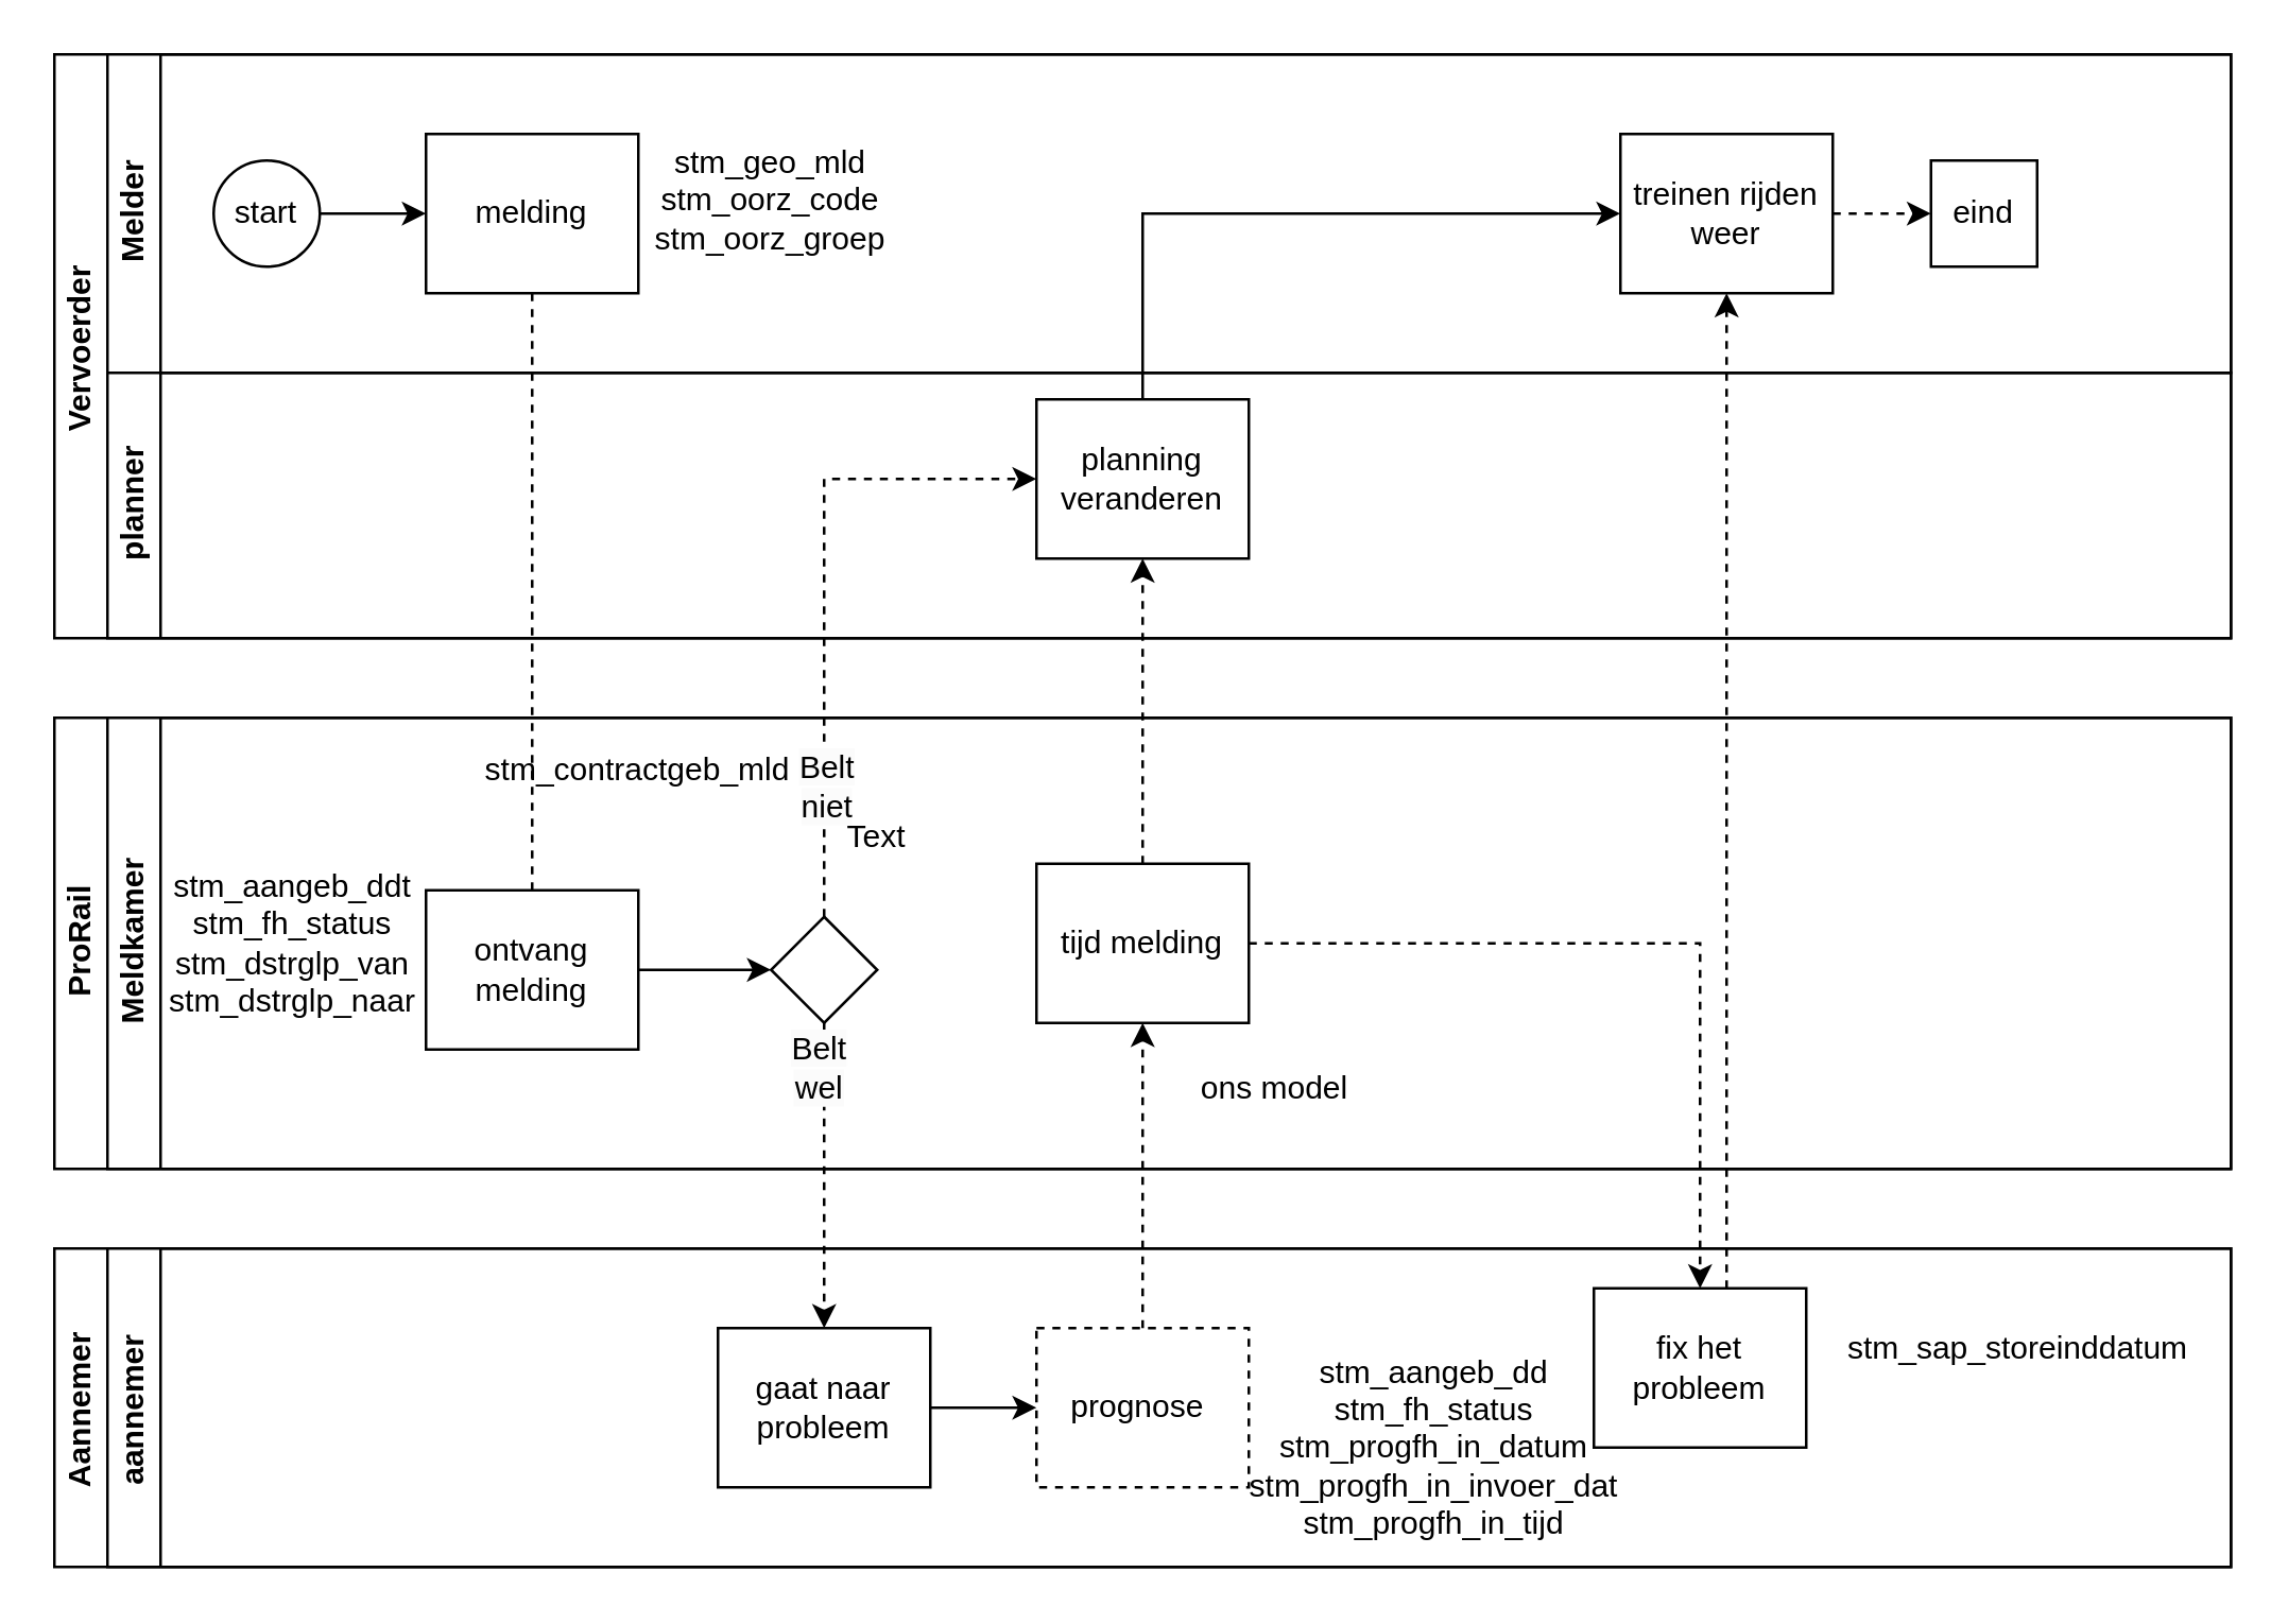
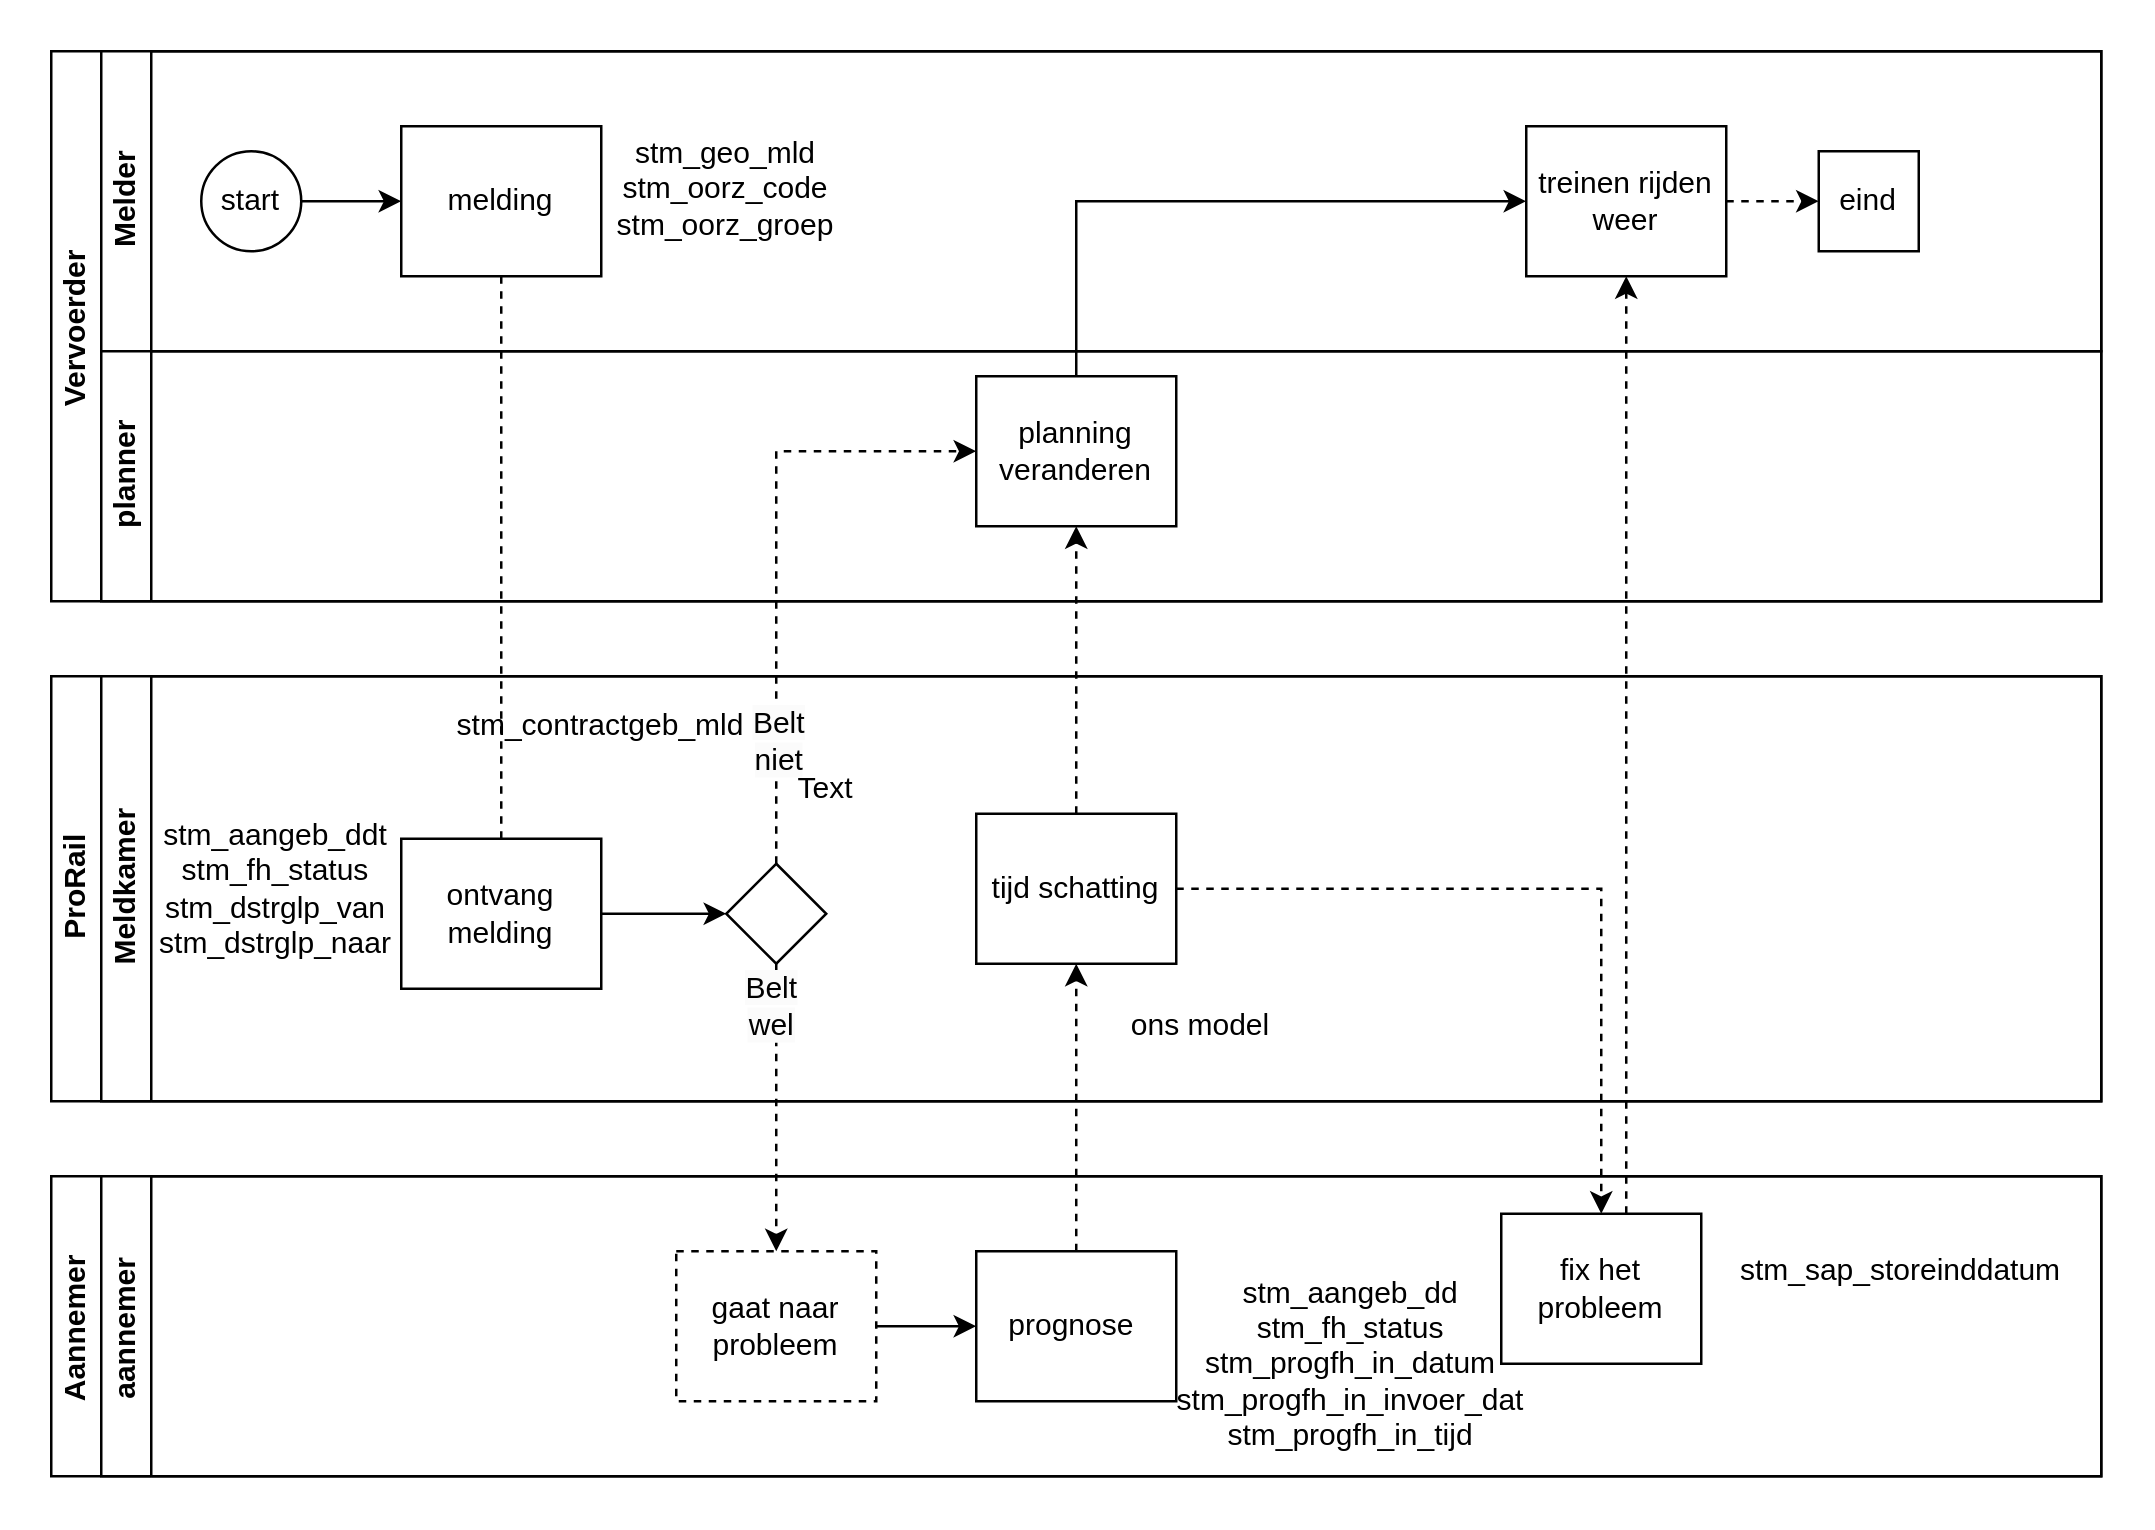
  <mxCell id="0" />
  <mxCell id="1" parent="0" />
  <mxCell id="2" value="Vervoerder&amp;nbsp;" style="swimlane;html=1;childLayout=stackLayout;resizeParent=1;resizeParentMax=0;horizontal=0;startSize=20;horizontalStack=0;" parent="1" vertex="1"><mxGeometry x="20" y="20" width="820" height="220" as="geometry" /></mxCell>
  <mxCell id="3" value="" style="edgeStyle=orthogonalEdgeStyle;rounded=0;orthogonalLoop=1;jettySize=auto;html=1;dashed=1;endArrow=none;endFill=0;" parent="2" source="7" edge="1"><mxGeometry relative="1" as="geometry"><mxPoint x="180" y="335" as="targetPoint" /></mxGeometry></mxCell>
  <mxCell id="4" value="Melder" style="swimlane;html=1;startSize=20;horizontal=0;" parent="2" vertex="1"><mxGeometry x="20" width="800" height="120" as="geometry" /></mxCell>
  <mxCell id="5" value="" style="edgeStyle=orthogonalEdgeStyle;rounded=0;orthogonalLoop=1;jettySize=auto;html=1;" parent="4" source="6" target="7" edge="1"><mxGeometry relative="1" as="geometry" /></mxCell>
  <mxCell id="6" value="start" style="ellipse;whiteSpace=wrap;html=1;" parent="4" vertex="1"><mxGeometry x="40" y="40" width="40" height="40" as="geometry" /></mxCell>
  <mxCell id="7" value="melding" style="rounded=0;whiteSpace=wrap;html=1;fontFamily=Helvetica;fontSize=12;fontColor=#000000;align=center;" parent="4" vertex="1"><mxGeometry x="120" y="30" width="80" height="60" as="geometry" /></mxCell>
  <mxCell id="8" value="eind" style="whiteSpace=wrap;html=1;rounded=0;" parent="4" vertex="1"><mxGeometry x="687" y="40" width="40" height="40" as="geometry" /></mxCell>
  <mxCell id="9" value="" style="edgeStyle=orthogonalEdgeStyle;rounded=0;orthogonalLoop=1;jettySize=auto;html=1;dashed=1;" parent="4" source="10" target="8" edge="1"><mxGeometry relative="1" as="geometry" /></mxCell>
  <mxCell id="10" value="treinen rijden weer" style="rounded=0;whiteSpace=wrap;html=1;fontFamily=Helvetica;fontSize=12;fontColor=#000000;align=center;" parent="4" vertex="1"><mxGeometry x="570" y="30" width="80" height="60" as="geometry" /></mxCell>
  <mxCell id="11" value="stm_geo_mld&lt;div&gt;stm_oorz_code&lt;/div&gt;&lt;div&gt;stm_oorz_groep&lt;/div&gt;" style="text;html=1;align=center;verticalAlign=middle;whiteSpace=wrap;rounded=0;" parent="4" vertex="1"><mxGeometry x="220" y="40" width="60" height="30" as="geometry" /></mxCell>
  <mxCell id="12" value="planner" style="swimlane;html=1;startSize=20;horizontal=0;" parent="2" vertex="1"><mxGeometry x="20" y="120" width="800" height="100" as="geometry" /></mxCell>
  <mxCell id="13" value="planning veranderen" style="rounded=0;whiteSpace=wrap;html=1;fontFamily=Helvetica;fontSize=12;fontColor=#000000;align=center;" parent="12" vertex="1"><mxGeometry x="350" y="10" width="80" height="60" as="geometry" /></mxCell>
  <mxCell id="14" style="edgeStyle=orthogonalEdgeStyle;rounded=0;orthogonalLoop=1;jettySize=auto;html=1;entryX=0;entryY=0.5;entryDx=0;entryDy=0;exitX=0.5;exitY=0;exitDx=0;exitDy=0;" parent="2" source="13" target="10" edge="1"><mxGeometry relative="1" as="geometry"><mxPoint x="410" y="60" as="targetPoint" /></mxGeometry></mxCell>
  <mxCell id="15" value="ProRail" style="swimlane;childLayout=stackLayout;resizeParent=1;resizeParentMax=0;horizontal=0;startSize=20;horizontalStack=0;html=1;" parent="1" vertex="1"><mxGeometry x="20" y="270" width="820" height="170" as="geometry" /></mxCell>
  <mxCell id="16" value="Meldkamer" style="swimlane;startSize=20;horizontal=0;html=1;" parent="15" vertex="1"><mxGeometry x="20" width="800" height="170" as="geometry" /></mxCell>
  <mxCell id="17" value="" style="edgeStyle=orthogonalEdgeStyle;rounded=0;orthogonalLoop=1;jettySize=auto;html=1;entryX=0;entryY=0.5;entryDx=0;entryDy=0;" parent="16" source="18" target="19" edge="1"><mxGeometry relative="1" as="geometry" /></mxCell>
  <mxCell id="18" value="ontvang melding" style="rounded=0;whiteSpace=wrap;html=1;fontFamily=Helvetica;fontSize=12;fontColor=#000000;align=center;" parent="16" vertex="1"><mxGeometry x="120" y="65" width="80" height="60" as="geometry" /></mxCell>
  <mxCell id="19" value="" style="rhombus;whiteSpace=wrap;html=1;fontFamily=Helvetica;fontSize=12;fontColor=#000000;align=center;" parent="16" vertex="1"><mxGeometry x="250" y="75" width="40" height="40" as="geometry" /></mxCell>
- <mxCell id="20" value="tijd melding" style="rounded=0;whiteSpace=wrap;html=1;fontFamily=Helvetica;fontSize=12;fontColor=#000000;align=center;" parent="16" vertex="1"><mxGeometry x="350" y="55" width="80" height="60" as="geometry" /></mxCell>
+ <mxCell id="20" value="tijd schatting" style="rounded=0;whiteSpace=wrap;html=1;fontFamily=Helvetica;fontSize=12;fontColor=#000000;align=center;" parent="16" vertex="1"><mxGeometry x="350" y="55" width="80" height="60" as="geometry" /></mxCell>
  <mxCell id="21" value="ons model" style="text;html=1;align=center;verticalAlign=middle;whiteSpace=wrap;rounded=0;" parent="16" vertex="1"><mxGeometry x="410" y="125" width="60" height="30" as="geometry" /></mxCell>
  <mxCell id="22" value="&lt;div&gt;stm_aangeb_ddt&lt;br&gt;&lt;/div&gt;&lt;div&gt;stm_fh_status&lt;br&gt;&lt;/div&gt;&lt;div&gt;&lt;div&gt;stm_dstrglp_van&lt;/div&gt;&lt;div&gt;stm_dstrglp_naar&lt;/div&gt;&lt;/div&gt;" style="text;html=1;align=center;verticalAlign=middle;whiteSpace=wrap;rounded=0;" parent="16" vertex="1"><mxGeometry x="40" y="70" width="60" height="30" as="geometry" /></mxCell>
  <mxCell id="23" value="stm_contractgeb_mld" style="text;html=1;align=center;verticalAlign=middle;whiteSpace=wrap;rounded=0;" parent="16" vertex="1"><mxGeometry x="170" y="5" width="60" height="30" as="geometry" /></mxCell>
  <mxCell id="24" value="Aannemer&amp;nbsp;" style="swimlane;childLayout=stackLayout;resizeParent=1;resizeParentMax=0;horizontal=0;startSize=20;horizontalStack=0;html=1;" parent="1" vertex="1"><mxGeometry x="20" y="470" width="820" height="120" as="geometry" /></mxCell>
  <mxCell id="25" value="aannemer&amp;nbsp;" style="swimlane;startSize=20;horizontal=0;html=1;" parent="24" vertex="1"><mxGeometry x="20" width="800" height="120" as="geometry" /></mxCell>
- <mxCell id="26" value="gaat naar probleem" style="rounded=0;whiteSpace=wrap;html=1;fontFamily=Helvetica;fontSize=12;fontColor=#000000;align=center;" parent="25" vertex="1"><mxGeometry x="230" y="30" width="80" height="60" as="geometry" /></mxCell>
+ <mxCell id="26" value="gaat naar probleem" style="rounded=0;whiteSpace=wrap;html=1;fontFamily=Helvetica;fontSize=12;fontColor=#000000;align=center;dashed=1;" parent="25" vertex="1"><mxGeometry x="230" y="30" width="80" height="60" as="geometry" /></mxCell>
  <mxCell id="27" value="fix het probleem" style="rounded=0;whiteSpace=wrap;html=1;fontFamily=Helvetica;fontSize=12;fontColor=#000000;align=center;" parent="25" vertex="1"><mxGeometry x="560" y="15" width="80" height="60" as="geometry" /></mxCell>
- <mxCell id="28" value="prognose&amp;nbsp;" style="rounded=0;whiteSpace=wrap;html=1;fontFamily=Helvetica;fontSize=12;fontColor=#000000;align=center;dashed=1;" parent="25" vertex="1"><mxGeometry x="350" y="30" width="80" height="60" as="geometry" /></mxCell>
+ <mxCell id="28" value="prognose&amp;nbsp;" style="rounded=0;whiteSpace=wrap;html=1;fontFamily=Helvetica;fontSize=12;fontColor=#000000;align=center;" parent="25" vertex="1"><mxGeometry x="350" y="30" width="80" height="60" as="geometry" /></mxCell>
  <mxCell id="29" value="" style="edgeStyle=orthogonalEdgeStyle;rounded=0;orthogonalLoop=1;jettySize=auto;html=1;" parent="25" source="26" target="28" edge="1"><mxGeometry relative="1" as="geometry" /></mxCell>
  <mxCell id="30" value="&lt;div&gt;&lt;span style=&quot;background-color: initial;&quot;&gt;stm_aangeb_dd&lt;/span&gt;&lt;br&gt;&lt;/div&gt;&lt;div&gt;stm_fh_status&lt;/div&gt;&lt;div&gt;stm_progfh_in_datum&lt;br&gt;&lt;/div&gt;&lt;div&gt;stm_progfh_in_invoer_dat&lt;br&gt;&lt;/div&gt;&lt;div&gt;stm_progfh_in_tijd&lt;/div&gt;" style="text;html=1;align=center;verticalAlign=middle;whiteSpace=wrap;rounded=0;" parent="25" vertex="1"><mxGeometry x="470" y="60" width="60" height="30" as="geometry" /></mxCell>
  <mxCell id="31" value="stm_sap_storeinddatum&lt;div&gt;&lt;br&gt;&lt;/div&gt;" style="text;html=1;align=center;verticalAlign=middle;whiteSpace=wrap;rounded=0;" parent="25" vertex="1"><mxGeometry x="690" y="30" width="60" height="30" as="geometry" /></mxCell>
  <mxCell id="32" value="" style="edgeStyle=orthogonalEdgeStyle;rounded=0;orthogonalLoop=1;jettySize=auto;html=1;entryX=0;entryY=0.5;entryDx=0;entryDy=0;dashed=1;" parent="1" source="19" target="13" edge="1"><mxGeometry relative="1" as="geometry"><mxPoint x="310" y="180" as="targetPoint" /><Array as="points"><mxPoint x="310" y="180" /></Array></mxGeometry></mxCell>
  <mxCell id="33" value="&lt;span style=&quot;font-size: 12px; text-wrap: wrap; background-color: rgb(251, 251, 251);&quot;&gt;Belt niet&lt;/span&gt;" style="edgeLabel;html=1;align=center;verticalAlign=middle;resizable=0;points=[];" parent="32" vertex="1" connectable="0"><mxGeometry x="-0.382" relative="1" as="geometry"><mxPoint y="26" as="offset" /></mxGeometry></mxCell>
  <mxCell id="34" style="edgeStyle=orthogonalEdgeStyle;rounded=0;orthogonalLoop=1;jettySize=auto;html=1;dashed=1;entryX=0.5;entryY=0;entryDx=0;entryDy=0;" parent="1" source="19" target="26" edge="1"><mxGeometry relative="1" as="geometry"><mxPoint x="310" y="490" as="targetPoint" /></mxGeometry></mxCell>
  <mxCell id="35" value="&lt;span style=&quot;font-size: 12px; text-wrap: wrap; background-color: rgb(251, 251, 251);&quot;&gt;Belt wel&lt;/span&gt;" style="edgeLabel;html=1;align=center;verticalAlign=middle;resizable=0;points=[];" parent="34" vertex="1" connectable="0"><mxGeometry x="-0.726" y="-3" relative="1" as="geometry"><mxPoint as="offset" /></mxGeometry></mxCell>
  <mxCell id="36" style="edgeStyle=orthogonalEdgeStyle;rounded=0;orthogonalLoop=1;jettySize=auto;html=1;dashed=1;entryX=0.5;entryY=1;entryDx=0;entryDy=0;" parent="1" source="28" target="20" edge="1"><mxGeometry relative="1" as="geometry"><mxPoint x="430" y="400" as="targetPoint" /></mxGeometry></mxCell>
  <mxCell id="37" style="edgeStyle=orthogonalEdgeStyle;rounded=0;orthogonalLoop=1;jettySize=auto;html=1;dashed=1;entryX=0.5;entryY=1;entryDx=0;entryDy=0;" parent="1" source="20" target="13" edge="1"><mxGeometry relative="1" as="geometry"><mxPoint x="430" y="230" as="targetPoint" /></mxGeometry></mxCell>
  <mxCell id="38" style="edgeStyle=orthogonalEdgeStyle;rounded=0;orthogonalLoop=1;jettySize=auto;html=1;entryX=0.5;entryY=0;entryDx=0;entryDy=0;dashed=1;" parent="1" source="20" target="27" edge="1"><mxGeometry relative="1" as="geometry"><mxPoint x="560" y="355" as="targetPoint" /></mxGeometry></mxCell>
  <mxCell id="39" style="edgeStyle=orthogonalEdgeStyle;rounded=0;orthogonalLoop=1;jettySize=auto;html=1;entryX=0.5;entryY=1;entryDx=0;entryDy=0;dashed=1;" parent="1" source="27" target="10" edge="1"><mxGeometry relative="1" as="geometry"><mxPoint x="660" y="560" as="targetPoint" /><Array as="points"><mxPoint x="650" y="390" /><mxPoint x="650" y="390" /></Array></mxGeometry></mxCell>
  <mxCell id="40" value="Text" style="text;html=1;align=center;verticalAlign=middle;whiteSpace=wrap;rounded=0;" parent="1" vertex="1"><mxGeometry x="300" y="300" width="60" height="30" as="geometry" /></mxCell>
